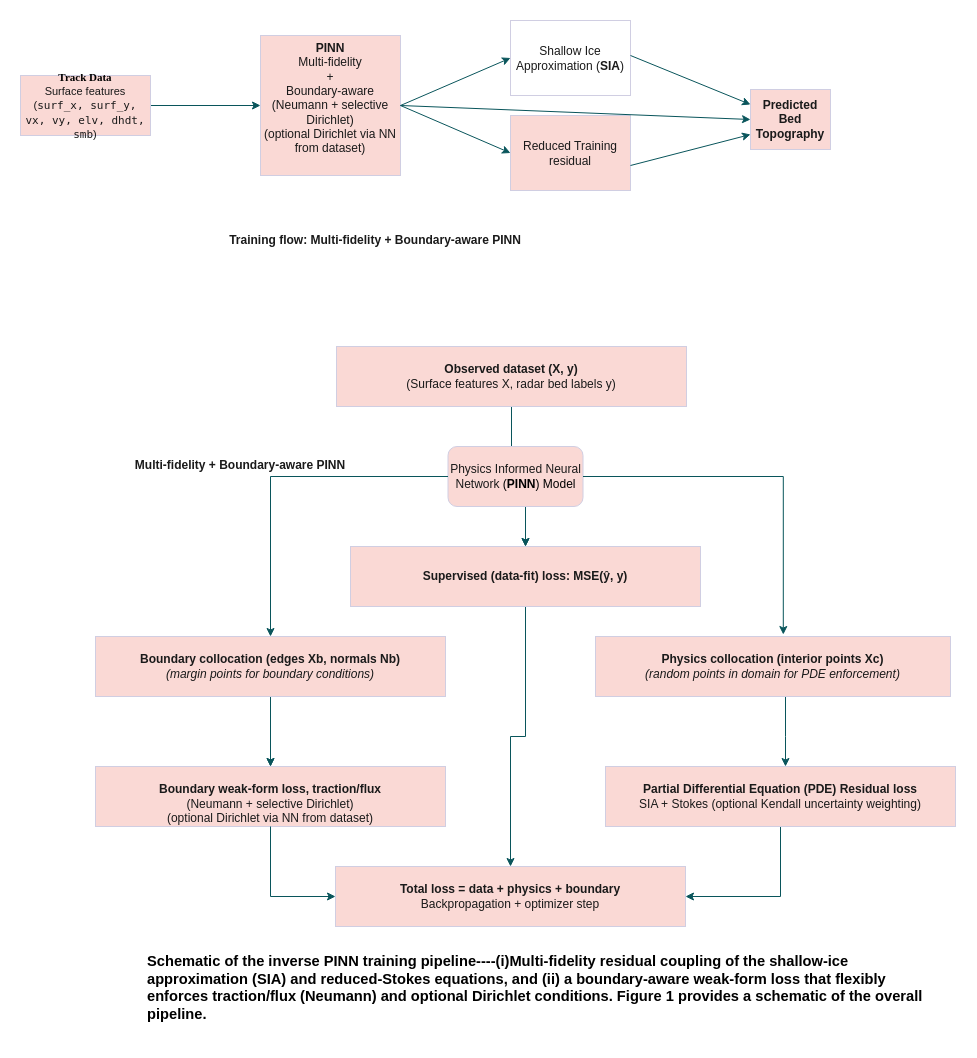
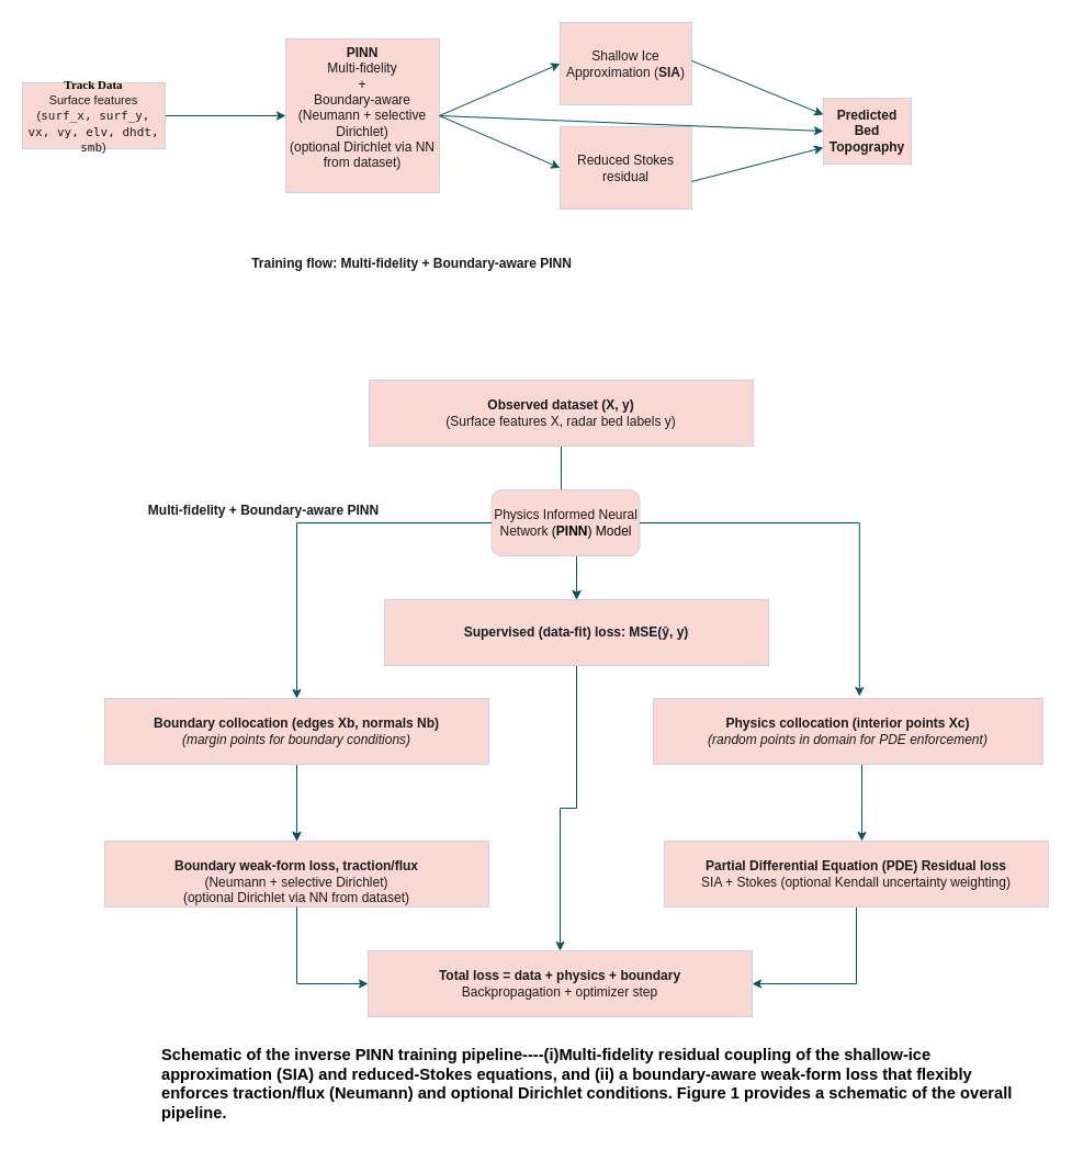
  <mxCell id="0" />
  <mxCell id="1" parent="0" />
  <mxCell id="2" value="" style="edgeStyle=orthogonalEdgeStyle;rounded=0;orthogonalLoop=1;jettySize=auto;html=1;labelBackgroundColor=none;strokeColor=#09555B;fontColor=default;" edge="1" parent="1" source="3" target="4"><mxGeometry relative="1" as="geometry" /></mxCell>
  <mxCell id="3" value="&lt;div style=&quot;&quot;&gt;&lt;span style=&quot;background-color: transparent; color: rgb(0, 0, 0); white-space-collapse: preserve;&quot;&gt;&lt;font style=&quot;font-size: 11px;&quot; face=&quot;Verdana&quot;&gt;&lt;b&gt;Track Data&lt;/b&gt;&lt;/font&gt;&lt;/span&gt;&lt;/div&gt;&lt;div style=&quot;&quot;&gt;&lt;font style=&quot;font-size: 11px;&quot;&gt;Surface features (&lt;code data-end=&quot;223&quot; data-start=&quot;183&quot;&gt;surf_x, surf_y, vx, vy, elv, dhdt, smb&lt;/code&gt;)&lt;/font&gt;&lt;/div&gt;" style="rounded=0;whiteSpace=wrap;html=1;labelBackgroundColor=none;fillColor=#FAD9D5;strokeColor=#D0CEE2;fontColor=#1A1A1A;" vertex="1" parent="1"><mxGeometry x="20" y="75" width="130" height="60" as="geometry" /></mxCell>
  <mxCell id="4" value="&lt;b&gt;PINN&lt;/b&gt;&lt;div&gt;Multi-fidelity&lt;/div&gt;&lt;div&gt;+&lt;/div&gt;&lt;div&gt;Boundary-aware&lt;/div&gt;&lt;div&gt;(Neumann + selective Dirichlet)&lt;br&gt;(optional Dirichlet via NN from dataset)&lt;/div&gt;&lt;div&gt;&lt;br&gt;&lt;/div&gt;" style="whiteSpace=wrap;html=1;aspect=fixed;labelBackgroundColor=none;fillColor=#FAD9D5;strokeColor=#D0CEE2;fontColor=#1A1A1A;" vertex="1" parent="1"><mxGeometry x="260" y="35" width="140" height="140" as="geometry" /></mxCell>
  <mxCell id="5" value="&lt;b&gt;Predicted Bed Topography&lt;/b&gt;" style="rounded=0;whiteSpace=wrap;html=1;labelBackgroundColor=none;fillColor=#FAD9D5;strokeColor=#D0CEE2;fontColor=#1A1A1A;" vertex="1" parent="1"><mxGeometry x="750" y="89" width="80" height="60" as="geometry" /></mxCell>
- <mxCell id="6" value="Shallow Ice Approximation (&lt;b&gt;SIA&lt;/b&gt;)" style="rounded=0;whiteSpace=wrap;html=1;labelBackgroundColor=none;fillColor=#ffffff;strokeColor=#D0CEE2;fontColor=#1A1A1A;" vertex="1" parent="1"><mxGeometry x="510" y="20" width="120" height="75" as="geometry" /></mxCell>
- <mxCell id="7" value="Reduced Training residual" style="rounded=0;whiteSpace=wrap;html=1;labelBackgroundColor=none;fillColor=#FAD9D5;strokeColor=#D0CEE2;fontColor=#1A1A1A;" vertex="1" parent="1"><mxGeometry x="510" y="115" width="120" height="75" as="geometry" /></mxCell>
+ <mxCell id="6" value="Shallow Ice Approximation (&lt;b&gt;SIA&lt;/b&gt;)" style="rounded=0;whiteSpace=wrap;html=1;labelBackgroundColor=none;fillColor=#FAD9D5;strokeColor=#D0CEE2;fontColor=#1A1A1A;" vertex="1" parent="1"><mxGeometry x="510" y="20" width="120" height="75" as="geometry" /></mxCell>
+ <mxCell id="7" value="Reduced Stokes residual" style="rounded=0;whiteSpace=wrap;html=1;labelBackgroundColor=none;fillColor=#FAD9D5;strokeColor=#D0CEE2;fontColor=#1A1A1A;" vertex="1" parent="1"><mxGeometry x="510" y="115" width="120" height="75" as="geometry" /></mxCell>
  <mxCell id="8" value="" style="edgeStyle=orthogonalEdgeStyle;rounded=0;orthogonalLoop=1;jettySize=auto;html=1;labelBackgroundColor=none;strokeColor=#09555B;fontColor=default;" edge="1" parent="1" source="10" target="12"><mxGeometry relative="1" as="geometry" /></mxCell>
  <mxCell id="9" value="" style="edgeStyle=orthogonalEdgeStyle;rounded=0;orthogonalLoop=1;jettySize=auto;html=1;labelBackgroundColor=none;strokeColor=#09555B;fontColor=default;" edge="1" parent="1" source="10" target="12"><mxGeometry relative="1" as="geometry" /></mxCell>
  <mxCell id="10" value="&lt;br&gt;&lt;b&gt;Observed dataset (X, y)&lt;/b&gt;&lt;div&gt;(Surface features X, radar bed labels y)&lt;br&gt;&lt;div&gt;&lt;br&gt;&lt;/div&gt;&lt;/div&gt;" style="rounded=0;whiteSpace=wrap;html=1;labelBackgroundColor=none;fillColor=#FAD9D5;strokeColor=#D0CEE2;fontColor=#1A1A1A;" vertex="1" parent="1"><mxGeometry x="336" y="346" width="350" height="60" as="geometry" /></mxCell>
  <mxCell id="11" style="edgeStyle=orthogonalEdgeStyle;rounded=0;orthogonalLoop=1;jettySize=auto;html=1;labelBackgroundColor=none;strokeColor=#09555B;fontColor=default;" edge="1" parent="1" source="12" target="19"><mxGeometry relative="1" as="geometry" /></mxCell>
  <mxCell id="12" value="&lt;b&gt;Supervised (data-fit) loss: MSE(ŷ, y)&lt;/b&gt;" style="rounded=0;whiteSpace=wrap;html=1;labelBackgroundColor=none;fillColor=#FAD9D5;strokeColor=#D0CEE2;fontColor=#1A1A1A;" vertex="1" parent="1"><mxGeometry x="350" y="546" width="350" height="60" as="geometry" /></mxCell>
  <mxCell id="13" style="edgeStyle=orthogonalEdgeStyle;rounded=0;orthogonalLoop=1;jettySize=auto;html=1;labelBackgroundColor=none;strokeColor=#09555B;fontColor=default;" edge="1" parent="1" source="15" target="18"><mxGeometry relative="1" as="geometry" /></mxCell>
  <mxCell id="14" style="edgeStyle=orthogonalEdgeStyle;rounded=0;orthogonalLoop=1;jettySize=auto;html=1;entryX=0.5;entryY=0;entryDx=0;entryDy=0;labelBackgroundColor=none;strokeColor=#09555B;fontColor=default;" edge="1" parent="1" source="15" target="18"><mxGeometry relative="1" as="geometry" /></mxCell>
  <mxCell id="15" value="&lt;strong data-end=&quot;893&quot; data-start=&quot;846&quot;&gt;Boundary collocation (edges Xb, normals Nb)&lt;/strong&gt;&lt;br&gt;&lt;em data-end=&quot;939&quot; data-start=&quot;898&quot;&gt;(margin points for boundary conditions)&lt;/em&gt;" style="rounded=0;whiteSpace=wrap;html=1;verticalAlign=middle;labelBackgroundColor=none;fillColor=#FAD9D5;strokeColor=#D0CEE2;fontColor=#1A1A1A;" vertex="1" parent="1"><mxGeometry x="95" y="636" width="350" height="60" as="geometry" /></mxCell>
  <mxCell id="16" style="edgeStyle=orthogonalEdgeStyle;rounded=0;orthogonalLoop=1;jettySize=auto;html=1;labelBackgroundColor=none;strokeColor=#09555B;fontColor=default;" edge="1" parent="1" source="17"><mxGeometry relative="1" as="geometry"><mxPoint x="785" y="766" as="targetPoint" /><Array as="points"><mxPoint x="785" y="736" /><mxPoint x="785" y="736" /></Array></mxGeometry></mxCell>
  <mxCell id="17" value="&lt;br&gt;&lt;strong data-end=&quot;788&quot; data-start=&quot;744&quot;&gt;Physics collocation (interior points Xc)&lt;/strong&gt;&lt;br&gt;&lt;em data-end=&quot;840&quot; data-start=&quot;793&quot;&gt;(random points in domain for PDE enforcement)&lt;/em&gt;&lt;div&gt;&lt;br/&gt;&lt;/div&gt;" style="rounded=0;whiteSpace=wrap;html=1;labelBackgroundColor=none;fillColor=#FAD9D5;strokeColor=#D0CEE2;fontColor=#1A1A1A;" vertex="1" parent="1"><mxGeometry x="595" y="636" width="355" height="60" as="geometry" /></mxCell>
  <mxCell id="18" value="&lt;br&gt;&lt;b&gt;Boundary weak-form loss, traction/flux&lt;/b&gt;&lt;div&gt;(Neumann + selective Dirichlet)&lt;br&gt;(optional Dirichlet via NN from dataset)&lt;/div&gt;" style="rounded=0;whiteSpace=wrap;html=1;labelBackgroundColor=none;fillColor=#FAD9D5;strokeColor=#D0CEE2;fontColor=#1A1A1A;" vertex="1" parent="1"><mxGeometry x="95" y="766" width="350" height="60" as="geometry" /></mxCell>
  <mxCell id="19" value="&lt;br&gt;&lt;b&gt;Total loss = data + physics + boundary&lt;/b&gt;&lt;div&gt;Backpropagation + optimizer step&lt;br&gt;&lt;br&gt;&lt;/div&gt;" style="rounded=0;whiteSpace=wrap;html=1;labelBackgroundColor=none;fillColor=#FAD9D5;strokeColor=#D0CEE2;fontColor=#1A1A1A;" vertex="1" parent="1"><mxGeometry x="335" y="866" width="350" height="60" as="geometry" /></mxCell>
  <mxCell id="20" value="&lt;b style=&quot;&quot; id=&quot;docs-internal-guid-a3362013-7fff-34dc-56f6-82727725d216&quot;&gt;&lt;span style=&quot;font-size: 11pt; font-family: Arial, sans-serif; color: rgb(0, 0, 0); background-color: transparent; font-style: normal; font-variant: normal; text-decoration: none; vertical-align: baseline; white-space: pre-wrap;&quot;&gt;&lt;b style=&quot;color: rgb(26, 26, 26); font-family: Helvetica; font-size: 12px; white-space-collapse: collapse;&quot; id=&quot;docs-internal-guid-a3362013-7fff-34dc-56f6-82727725d216&quot;&gt;&lt;span style=&quot;font-size: 11pt; font-family: Arial, sans-serif; color: rgb(0, 0, 0); background-color: transparent; font-variant-numeric: normal; font-variant-east-asian: normal; font-variant-alternates: normal; font-variant-position: normal; font-variant-emoji: normal; vertical-align: baseline; white-space-collapse: preserve;&quot;&gt;&lt;span id=&quot;docs-internal-guid-986a3868-7fff-666a-3689-b87a1e1144a7&quot; style=&quot;font-weight:normal;&quot;&gt;&lt;span style=&quot;font-size: 11pt; background-color: transparent; font-weight: 700; font-variant-numeric: normal; font-variant-east-asian: normal; font-variant-alternates: normal; font-variant-position: normal; font-variant-emoji: normal; vertical-align: baseline;&quot;&gt;Schematic of the inverse PINN training pipeline----&lt;/span&gt;&lt;/span&gt;(i)&lt;/span&gt;&lt;/b&gt;Multi-fidelity residual coupling of the shallow-ice approximation (SIA) and reduced-Stokes equations, and (ii) a boundary-aware weak-form loss that flexibly enforces traction/flux (Neumann) and optional Dirichlet conditions. Figure 1 provides a schematic of the overall pipeline.&lt;/span&gt;&lt;/b&gt;" style="text;whiteSpace=wrap;html=1;labelBackgroundColor=none;fontColor=#1A1A1A;" vertex="1" parent="1"><mxGeometry x="145" y="946" width="805" height="90" as="geometry" /></mxCell>
  <mxCell id="21" style="edgeStyle=orthogonalEdgeStyle;rounded=0;orthogonalLoop=1;jettySize=auto;html=1;exitX=0.5;exitY=1;exitDx=0;exitDy=0;labelBackgroundColor=none;strokeColor=#09555B;fontColor=default;" edge="1" parent="1" source="5" target="5"><mxGeometry relative="1" as="geometry" /></mxCell>
  <mxCell id="22" value="Physics Informed Neural Network&amp;nbsp;&lt;span style=&quot;background-color: transparent; color: light-dark(rgb(0, 0, 0), rgb(255, 255, 255));&quot;&gt;(&lt;b&gt;PINN&lt;/b&gt;) Model&lt;/span&gt;" style="whiteSpace=wrap;html=1;labelBackgroundColor=none;fillColor=#FAD9D5;strokeColor=#D0CEE2;fontColor=#1A1A1A;rounded=1;" vertex="1" parent="1"><mxGeometry x="447.5" y="446" width="135" height="60" as="geometry" /></mxCell>
  <mxCell id="23" style="edgeStyle=orthogonalEdgeStyle;rounded=0;orthogonalLoop=1;jettySize=auto;html=1;entryX=0.529;entryY=-0.033;entryDx=0;entryDy=0;entryPerimeter=0;labelBackgroundColor=none;strokeColor=#09555B;fontColor=default;" edge="1" parent="1" source="22" target="17"><mxGeometry relative="1" as="geometry" /></mxCell>
  <mxCell id="24" style="edgeStyle=orthogonalEdgeStyle;rounded=0;orthogonalLoop=1;jettySize=auto;html=1;entryX=0.5;entryY=0;entryDx=0;entryDy=0;labelBackgroundColor=none;strokeColor=#09555B;fontColor=default;" edge="1" parent="1" source="22" target="15"><mxGeometry relative="1" as="geometry" /></mxCell>
  <mxCell id="25" style="edgeStyle=orthogonalEdgeStyle;rounded=0;orthogonalLoop=1;jettySize=auto;html=1;exitX=0.5;exitY=1;exitDx=0;exitDy=0;labelBackgroundColor=none;strokeColor=#09555B;fontColor=default;" edge="1" parent="1" source="18"><mxGeometry relative="1" as="geometry"><mxPoint x="275" y="826" as="sourcePoint" /><mxPoint x="335" y="896" as="targetPoint" /><Array as="points"><mxPoint x="270" y="896" /></Array></mxGeometry></mxCell>
  <mxCell id="26" style="edgeStyle=orthogonalEdgeStyle;rounded=0;orthogonalLoop=1;jettySize=auto;html=1;exitX=0.5;exitY=1;exitDx=0;exitDy=0;entryX=1;entryY=0.5;entryDx=0;entryDy=0;labelBackgroundColor=none;strokeColor=#09555B;fontColor=default;" edge="1" parent="1" source="27" target="19"><mxGeometry relative="1" as="geometry"><mxPoint x="780" y="896" as="targetPoint" /></mxGeometry></mxCell>
  <mxCell id="27" value="&lt;b&gt;Partial Differential Equation (PDE) Residual loss&lt;/b&gt;&lt;div&gt;SIA + Stokes&amp;nbsp;(optional Kendall uncertainty weighting)&lt;/div&gt;" style="rounded=0;whiteSpace=wrap;html=1;labelBackgroundColor=none;fillColor=#FAD9D5;strokeColor=#D0CEE2;fontColor=#1A1A1A;" vertex="1" parent="1"><mxGeometry x="605" y="766" width="350" height="60" as="geometry" /></mxCell>
  <mxCell id="28" value="" style="endArrow=classic;html=1;rounded=0;entryX=0;entryY=0.5;entryDx=0;entryDy=0;labelBackgroundColor=none;strokeColor=#09555B;fontColor=default;" edge="1" parent="1" target="7"><mxGeometry width="50" height="50" relative="1" as="geometry"><mxPoint x="400" y="105" as="sourcePoint" /><mxPoint x="450" y="55" as="targetPoint" /></mxGeometry></mxCell>
  <mxCell id="29" value="" style="endArrow=classic;html=1;rounded=0;entryX=0;entryY=0.5;entryDx=0;entryDy=0;labelBackgroundColor=none;strokeColor=#09555B;fontColor=default;" edge="1" parent="1" target="6"><mxGeometry width="50" height="50" relative="1" as="geometry"><mxPoint x="400" y="105" as="sourcePoint" /><mxPoint x="450" y="55" as="targetPoint" /></mxGeometry></mxCell>
  <mxCell id="30" value="" style="endArrow=classic;html=1;rounded=0;entryX=0;entryY=0.75;entryDx=0;entryDy=0;labelBackgroundColor=none;strokeColor=#09555B;fontColor=default;" edge="1" parent="1" target="5"><mxGeometry width="50" height="50" relative="1" as="geometry"><mxPoint x="630" y="165" as="sourcePoint" /><mxPoint x="680" y="115" as="targetPoint" /></mxGeometry></mxCell>
  <mxCell id="31" value="" style="endArrow=classic;html=1;rounded=0;entryX=0;entryY=0.25;entryDx=0;entryDy=0;labelBackgroundColor=none;strokeColor=#09555B;fontColor=default;" edge="1" parent="1" target="5"><mxGeometry width="50" height="50" relative="1" as="geometry"><mxPoint x="630" y="55" as="sourcePoint" /><mxPoint x="680" y="5" as="targetPoint" /></mxGeometry></mxCell>
  <mxCell id="32" value="" style="endArrow=classic;html=1;rounded=0;entryX=0;entryY=0.5;entryDx=0;entryDy=0;labelBackgroundColor=none;strokeColor=#09555B;fontColor=default;exitX=1;exitY=0.5;exitDx=0;exitDy=0;" edge="1" parent="1" source="4" target="5"><mxGeometry width="50" height="50" relative="1" as="geometry"><mxPoint x="400" y="105" as="sourcePoint" /><mxPoint x="450" y="55" as="targetPoint" /></mxGeometry></mxCell>
  <mxCell id="33" value="Training flow: Multi-fidelity + Boundary-aware PINN" style="text;html=1;align=center;verticalAlign=middle;whiteSpace=wrap;rounded=0;fontStyle=1;labelBackgroundColor=none;fontColor=#1A1A1A;" vertex="1" parent="1"><mxGeometry x="210" y="225" width="330" height="30" as="geometry" /></mxCell>
  <mxCell id="34" value="Multi-fidelity + Boundary-aware PINN" style="text;html=1;align=center;verticalAlign=middle;whiteSpace=wrap;rounded=0;fontColor=#1A1A1A;fontStyle=1;labelBackgroundColor=none;" vertex="1" parent="1"><mxGeometry x="130" y="450" width="220" height="30" as="geometry" /></mxCell>
